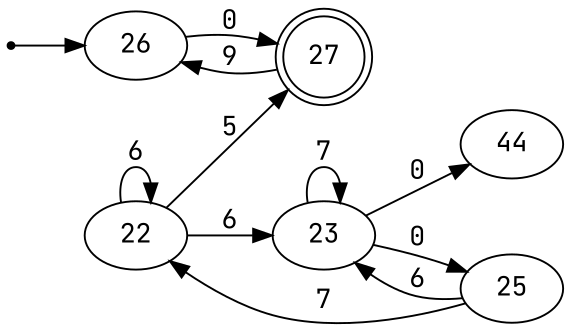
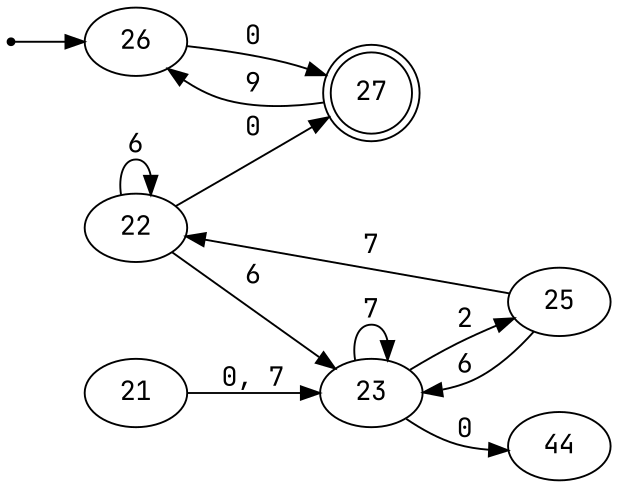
  digraph {
    fontname="JetBrains Mono"
    rankdir=LR
    node [fontname="JetBrains Mono"]
    edge [fontname="JetBrains Mono"]
    inic [shape=point]
    26
    27 [shape=doublecircle]
+   21
    23
    22
    n7 [label=44]
    25
    inic -> 26
    26 -> 27 [label=0]
    27 -> 26 [label=9]
+   21 -> 23 [label="0, 7"]
    23 -> 23 [label=7]
    23 -> n7 [label=0]
-   23 -> 25 [label=0]
-   22 -> 27 [label=5]
+   23 -> 25 [label=2]
+   22 -> 27 [label=0]
    22 -> 23 [label=6]
    22 -> 22 [label=6]
    25 -> 23 [label=6]
    25 -> 22 [label=7]
  }
